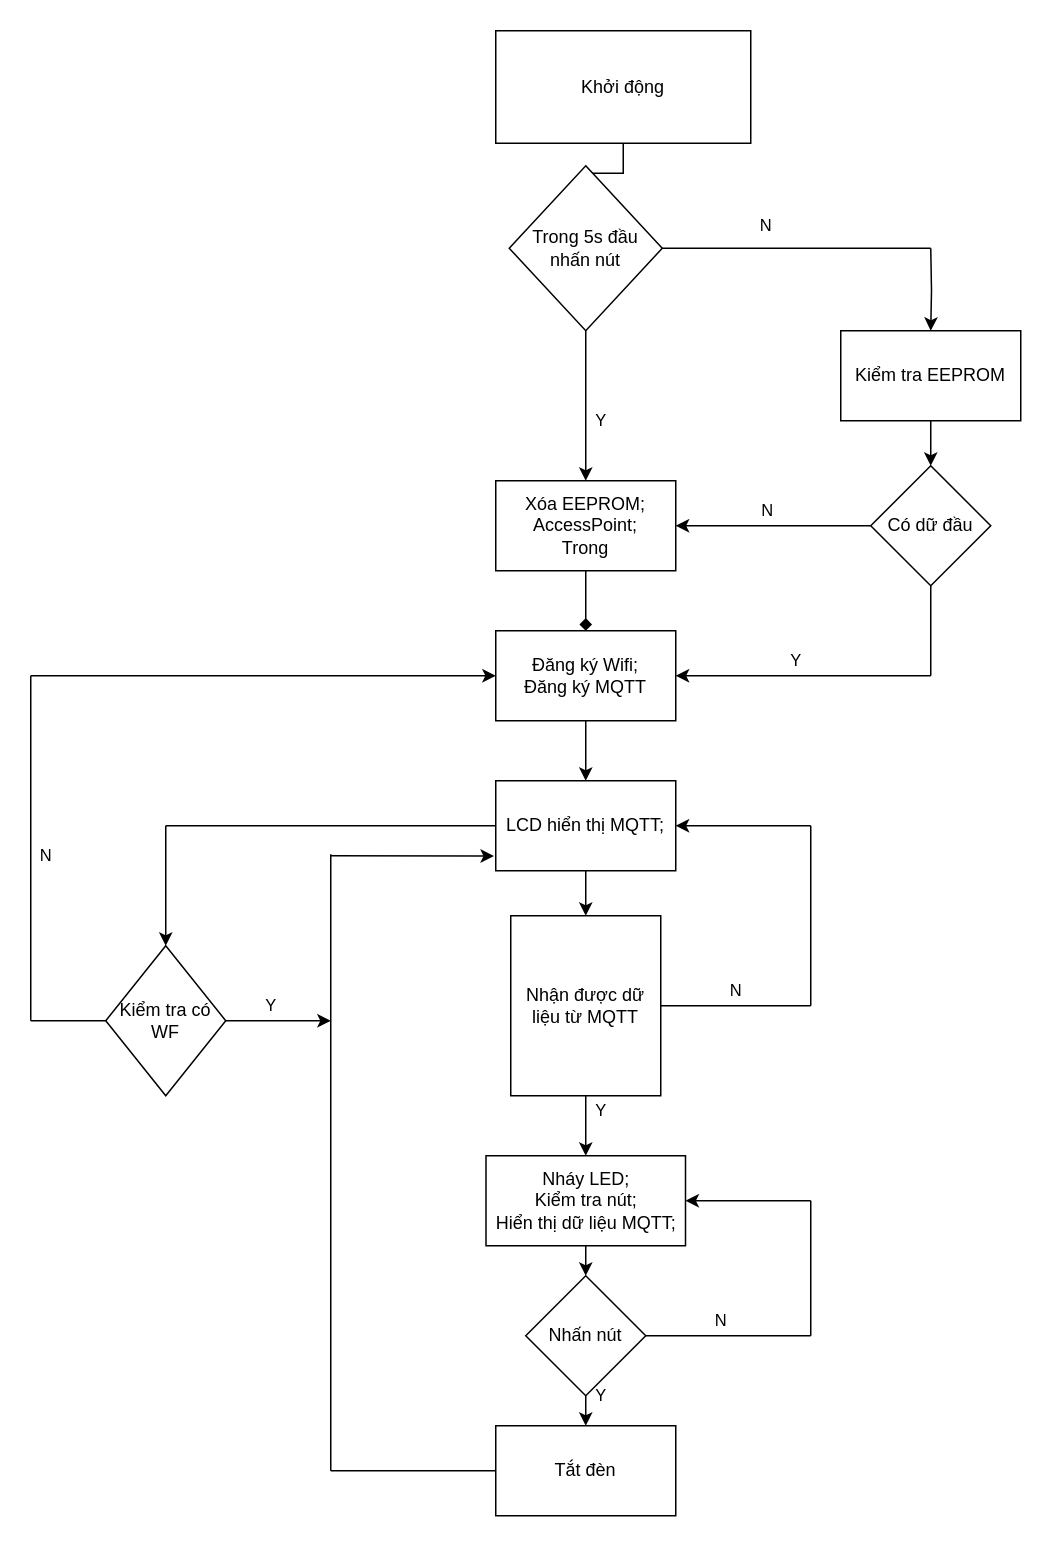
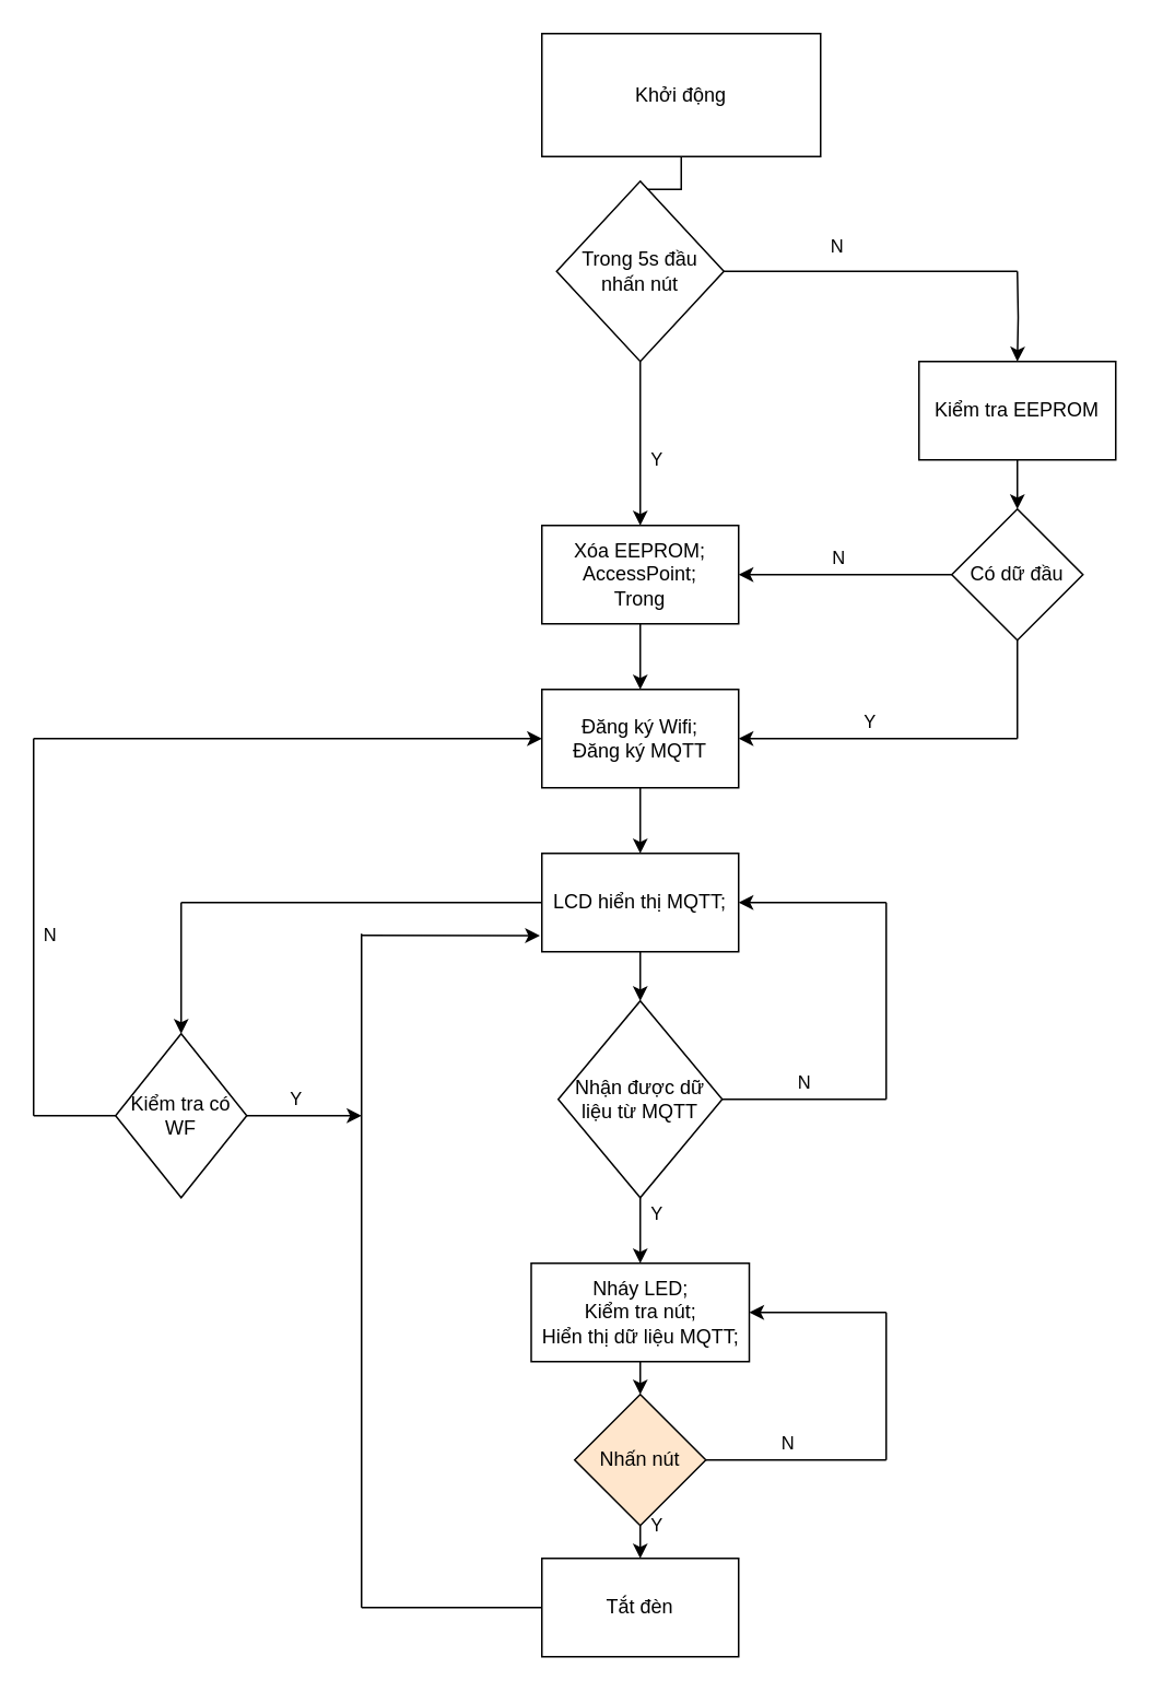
  <mxCell id="0" />
  <mxCell id="1" parent="0" />
  <mxCell id="2" value="" style="edgeStyle=orthogonalEdgeStyle;rounded=0;orthogonalLoop=1;jettySize=auto;html=1;" edge="1" parent="1" source="3" target="16"><mxGeometry relative="1" as="geometry" /></mxCell>
  <mxCell id="3" value="Khởi động" style="rounded=0;whiteSpace=wrap;html=1;" vertex="1" parent="1"><mxGeometry x="330" y="20" width="170" height="75" as="geometry" /></mxCell>
  <mxCell id="4" value="" style="edgeStyle=orthogonalEdgeStyle;rounded=0;orthogonalLoop=1;jettySize=auto;html=1;" edge="1" parent="1" source="5" target="18"><mxGeometry relative="1" as="geometry" /></mxCell>
  <mxCell id="5" value="Kiểm tra EEPROM" style="rounded=0;whiteSpace=wrap;html=1;" vertex="1" parent="1"><mxGeometry x="560" y="220" width="120" height="60" as="geometry" /></mxCell>
- <mxCell id="6" value="" style="edgeStyle=none;rounded=0;orthogonalLoop=1;jettySize=auto;html=1;endArrow=diamond;" edge="1" parent="1" source="7" target="9"><mxGeometry relative="1" as="geometry" /></mxCell>
+ <mxCell id="6" value="" style="edgeStyle=none;rounded=0;orthogonalLoop=1;jettySize=auto;html=1;" edge="1" parent="1" source="7" target="9"><mxGeometry relative="1" as="geometry" /></mxCell>
  <mxCell id="7" value="Xóa EEPROM;&lt;br&gt;AccessPoint;&lt;br&gt;Trong" style="rounded=0;whiteSpace=wrap;html=1;" vertex="1" parent="1"><mxGeometry x="330" y="320" width="120" height="60" as="geometry" /></mxCell>
  <mxCell id="8" value="" style="edgeStyle=none;rounded=0;orthogonalLoop=1;jettySize=auto;html=1;" edge="1" parent="1" source="9" target="13"><mxGeometry relative="1" as="geometry" /></mxCell>
  <mxCell id="9" value="Đăng ký Wifi;&lt;br&gt;Đăng ký MQTT" style="rounded=0;whiteSpace=wrap;html=1;" vertex="1" parent="1"><mxGeometry x="330" y="420" width="120" height="60" as="geometry" /></mxCell>
  <mxCell id="10" value="" style="edgeStyle=none;rounded=0;orthogonalLoop=1;jettySize=auto;html=1;" edge="1" parent="1" source="11" target="22"><mxGeometry relative="1" as="geometry" /></mxCell>
  <mxCell id="11" value="Nháy LED;&lt;br&gt;Kiểm tra nút;&lt;br&gt;Hiển thị dữ liệu MQTT;" style="rounded=0;whiteSpace=wrap;html=1;" vertex="1" parent="1"><mxGeometry x="323.5" y="770" width="133" height="60" as="geometry" /></mxCell>
  <mxCell id="12" value="" style="edgeStyle=none;rounded=0;orthogonalLoop=1;jettySize=auto;html=1;" edge="1" parent="1" source="13" target="20"><mxGeometry relative="1" as="geometry" /></mxCell>
  <mxCell id="13" value="LCD hiển thị MQTT;" style="rounded=0;whiteSpace=wrap;html=1;" vertex="1" parent="1"><mxGeometry x="330" y="520" width="120" height="60" as="geometry" /></mxCell>
  <mxCell id="14" value="Tắt đèn" style="rounded=0;whiteSpace=wrap;html=1;" vertex="1" parent="1"><mxGeometry x="330" y="950" width="120" height="60" as="geometry" /></mxCell>
  <mxCell id="15" value="Y" style="edgeStyle=none;rounded=0;orthogonalLoop=1;jettySize=auto;html=1;" edge="1" parent="1" source="16" target="7"><mxGeometry x="0.2" y="10" relative="1" as="geometry"><mxPoint as="offset" /></mxGeometry></mxCell>
  <mxCell id="16" value="Trong 5s đầu nhấn nút" style="rhombus;whiteSpace=wrap;html=1;" vertex="1" parent="1"><mxGeometry x="339" y="110" width="102" height="110" as="geometry" /></mxCell>
  <mxCell id="17" value="N" style="edgeStyle=orthogonalEdgeStyle;rounded=0;orthogonalLoop=1;jettySize=auto;html=1;" edge="1" parent="1" source="18"><mxGeometry x="0.077" y="-10" relative="1" as="geometry"><mxPoint x="450" y="350" as="targetPoint" /><mxPoint as="offset" /></mxGeometry></mxCell>
  <mxCell id="18" value="Có dữ đầu" style="rhombus;whiteSpace=wrap;html=1;" vertex="1" parent="1"><mxGeometry x="580" y="310" width="80" height="80" as="geometry" /></mxCell>
  <mxCell id="19" value="Y" style="edgeStyle=none;rounded=0;orthogonalLoop=1;jettySize=auto;html=1;" edge="1" parent="1" source="20" target="11"><mxGeometry x="-0.5" y="10" relative="1" as="geometry"><mxPoint as="offset" /></mxGeometry></mxCell>
- <mxCell id="20" value="Nhận được dữ liệu từ MQTT" style="whiteSpace=wrap;html=1;rounded=0;" vertex="1" parent="1"><mxGeometry x="340" y="610" width="100" height="120" as="geometry" /></mxCell>
+ <mxCell id="20" value="Nhận được dữ liệu từ MQTT" style="rhombus;whiteSpace=wrap;html=1;" vertex="1" parent="1"><mxGeometry x="340" y="610" width="100" height="120" as="geometry" /></mxCell>
  <mxCell id="21" value="Y" style="edgeStyle=none;rounded=0;orthogonalLoop=1;jettySize=auto;html=1;" edge="1" parent="1" source="22" target="14"><mxGeometry x="-1" y="10" relative="1" as="geometry"><mxPoint as="offset" /></mxGeometry></mxCell>
- <mxCell id="22" value="Nhấn nút" style="rhombus;whiteSpace=wrap;html=1;" vertex="1" parent="1"><mxGeometry x="350" y="850" width="80" height="80" as="geometry" /></mxCell>
+ <mxCell id="22" value="Nhấn nút" style="rhombus;whiteSpace=wrap;html=1;fillColor=#ffe6cc;" vertex="1" parent="1"><mxGeometry x="350" y="850" width="80" height="80" as="geometry" /></mxCell>
  <mxCell id="23" value="Kiểm tra có WF" style="rhombus;whiteSpace=wrap;html=1;" vertex="1" parent="1"><mxGeometry x="70" y="630" width="80" height="100" as="geometry" /></mxCell>
  <mxCell id="24" value="" style="edgeStyle=orthogonalEdgeStyle;rounded=0;orthogonalLoop=1;jettySize=auto;html=1;" edge="1" parent="1" target="5"><mxGeometry relative="1" as="geometry"><mxPoint x="620" y="165" as="sourcePoint" /></mxGeometry></mxCell>
  <mxCell id="25" value="N" style="endArrow=none;html=1;rounded=0;exitX=1;exitY=0.5;exitDx=0;exitDy=0;strokeColor=#000000;" edge="1" parent="1" source="16"><mxGeometry x="-0.229" y="15" width="50" height="50" relative="1" as="geometry"><mxPoint x="480" y="150" as="sourcePoint" /><mxPoint x="620" y="165" as="targetPoint" /><Array as="points"><mxPoint x="530" y="165" /></Array><mxPoint as="offset" /></mxGeometry></mxCell>
  <mxCell id="26" value="" style="endArrow=none;html=1;rounded=0;entryX=0.5;entryY=1;entryDx=0;entryDy=0;" edge="1" parent="1" target="18"><mxGeometry width="50" height="50" relative="1" as="geometry"><mxPoint x="620" y="450" as="sourcePoint" /><mxPoint x="530" y="390" as="targetPoint" /></mxGeometry></mxCell>
  <mxCell id="27" value="Y" style="endArrow=classic;html=1;rounded=0;entryX=1;entryY=0.5;entryDx=0;entryDy=0;" edge="1" parent="1" target="9"><mxGeometry x="0.059" y="-10" width="50" height="50" relative="1" as="geometry"><mxPoint x="620" y="450" as="sourcePoint" /><mxPoint x="530" y="390" as="targetPoint" /><mxPoint as="offset" /></mxGeometry></mxCell>
  <mxCell id="28" value="N" style="endArrow=none;html=1;rounded=0;exitX=1;exitY=0.5;exitDx=0;exitDy=0;" edge="1" parent="1" source="20"><mxGeometry y="10" width="50" height="50" relative="1" as="geometry"><mxPoint x="480" y="680" as="sourcePoint" /><mxPoint x="540" y="670" as="targetPoint" /><mxPoint as="offset" /></mxGeometry></mxCell>
  <mxCell id="29" value="" style="endArrow=none;html=1;rounded=0;" edge="1" parent="1"><mxGeometry width="50" height="50" relative="1" as="geometry"><mxPoint x="540" y="670" as="sourcePoint" /><mxPoint x="540" y="550" as="targetPoint" /></mxGeometry></mxCell>
  <mxCell id="30" value="" style="endArrow=classic;html=1;rounded=0;entryX=1;entryY=0.5;entryDx=0;entryDy=0;" edge="1" parent="1" target="13"><mxGeometry width="50" height="50" relative="1" as="geometry"><mxPoint x="540" y="550" as="sourcePoint" /><mxPoint x="530" y="630" as="targetPoint" /></mxGeometry></mxCell>
  <mxCell id="31" value="N" style="endArrow=none;html=1;rounded=0;exitX=1;exitY=0.5;exitDx=0;exitDy=0;" edge="1" parent="1" source="22"><mxGeometry x="-0.091" y="10" width="50" height="50" relative="1" as="geometry"><mxPoint x="480" y="910" as="sourcePoint" /><mxPoint x="540" y="890" as="targetPoint" /><mxPoint as="offset" /></mxGeometry></mxCell>
  <mxCell id="32" value="" style="endArrow=none;html=1;rounded=0;" edge="1" parent="1"><mxGeometry width="50" height="50" relative="1" as="geometry"><mxPoint x="540" y="890" as="sourcePoint" /><mxPoint x="540" y="800" as="targetPoint" /></mxGeometry></mxCell>
  <mxCell id="33" value="" style="endArrow=classic;html=1;rounded=0;entryX=1;entryY=0.5;entryDx=0;entryDy=0;" edge="1" parent="1" target="11"><mxGeometry width="50" height="50" relative="1" as="geometry"><mxPoint x="540" y="800" as="sourcePoint" /><mxPoint x="530" y="820" as="targetPoint" /></mxGeometry></mxCell>
  <mxCell id="34" value="" style="endArrow=none;html=1;rounded=0;exitX=0;exitY=0.5;exitDx=0;exitDy=0;" edge="1" parent="1" source="14"><mxGeometry width="50" height="50" relative="1" as="geometry"><mxPoint x="480" y="910" as="sourcePoint" /><mxPoint x="220" y="980" as="targetPoint" /></mxGeometry></mxCell>
  <mxCell id="35" value="" style="endArrow=none;html=1;rounded=0;" edge="1" parent="1"><mxGeometry width="50" height="50" relative="1" as="geometry"><mxPoint x="220" y="980" as="sourcePoint" /><mxPoint x="220" y="569.048" as="targetPoint" /></mxGeometry></mxCell>
  <mxCell id="36" value="" style="endArrow=classic;html=1;rounded=0;entryX=-0.01;entryY=0.837;entryDx=0;entryDy=0;entryPerimeter=0;" edge="1" parent="1" target="13"><mxGeometry width="50" height="50" relative="1" as="geometry"><mxPoint x="220" y="570" as="sourcePoint" /><mxPoint x="530" y="670" as="targetPoint" /></mxGeometry></mxCell>
  <mxCell id="37" value="" style="endArrow=none;html=1;rounded=0;entryX=0;entryY=0.5;entryDx=0;entryDy=0;edgeStyle=elbowEdgeStyle;elbow=vertical;" edge="1" parent="1" target="13"><mxGeometry width="50" height="50" relative="1" as="geometry"><mxPoint x="110" y="550" as="sourcePoint" /><mxPoint x="530" y="580" as="targetPoint" /></mxGeometry></mxCell>
  <mxCell id="38" value="" style="endArrow=classic;html=1;rounded=0;entryX=0.5;entryY=0;entryDx=0;entryDy=0;" edge="1" parent="1" target="23"><mxGeometry width="50" height="50" relative="1" as="geometry"><mxPoint x="110" y="550" as="sourcePoint" /><mxPoint x="330" y="610" as="targetPoint" /></mxGeometry></mxCell>
  <mxCell id="39" value="" style="endArrow=none;html=1;rounded=0;exitX=0;exitY=0.5;exitDx=0;exitDy=0;" edge="1" parent="1" source="23"><mxGeometry width="50" height="50" relative="1" as="geometry"><mxPoint x="330" y="610" as="sourcePoint" /><mxPoint x="20" y="680" as="targetPoint" /></mxGeometry></mxCell>
  <mxCell id="40" value="N" style="endArrow=none;html=1;rounded=0;" edge="1" parent="1"><mxGeometry x="-0.043" y="-10" width="50" height="50" relative="1" as="geometry"><mxPoint x="20" y="680" as="sourcePoint" /><mxPoint x="20" y="450" as="targetPoint" /><Array as="points"><mxPoint x="20" y="560" /></Array><mxPoint as="offset" /></mxGeometry></mxCell>
  <mxCell id="41" value="" style="endArrow=classic;html=1;rounded=0;entryX=0;entryY=0.5;entryDx=0;entryDy=0;" edge="1" parent="1" target="9"><mxGeometry width="50" height="50" relative="1" as="geometry"><mxPoint x="20" y="450" as="sourcePoint" /><mxPoint x="380" y="560" as="targetPoint" /></mxGeometry></mxCell>
  <mxCell id="42" value="Y" style="endArrow=classic;html=1;rounded=0;exitX=1;exitY=0.5;exitDx=0;exitDy=0;" edge="1" parent="1" source="23"><mxGeometry x="-0.143" y="10" width="50" height="50" relative="1" as="geometry"><mxPoint x="330" y="680" as="sourcePoint" /><mxPoint x="220" y="680" as="targetPoint" /><mxPoint as="offset" /></mxGeometry></mxCell>
